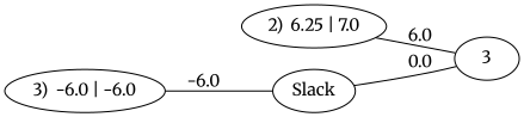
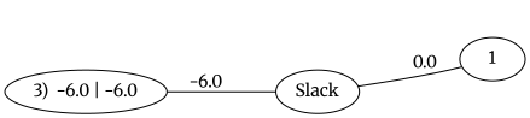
  strict graph {
    fontname=Merriweather
    rankdir=LR
    node [fontname=Merriweather]
    edge [fontname=Merriweather]
-   n1 [label=3]
-   n2 [label="2)  6.25 | 7.0"]
+   n1 [label=1]
    n3 [label="3)  -6.0 | -6.0"]
    n4 [label=Slack]
-   n2 -- n1 [label=6.0]
    n3 -- n4 [label=-6.0]
    n4 -- n1 [label=0.0]
  }
